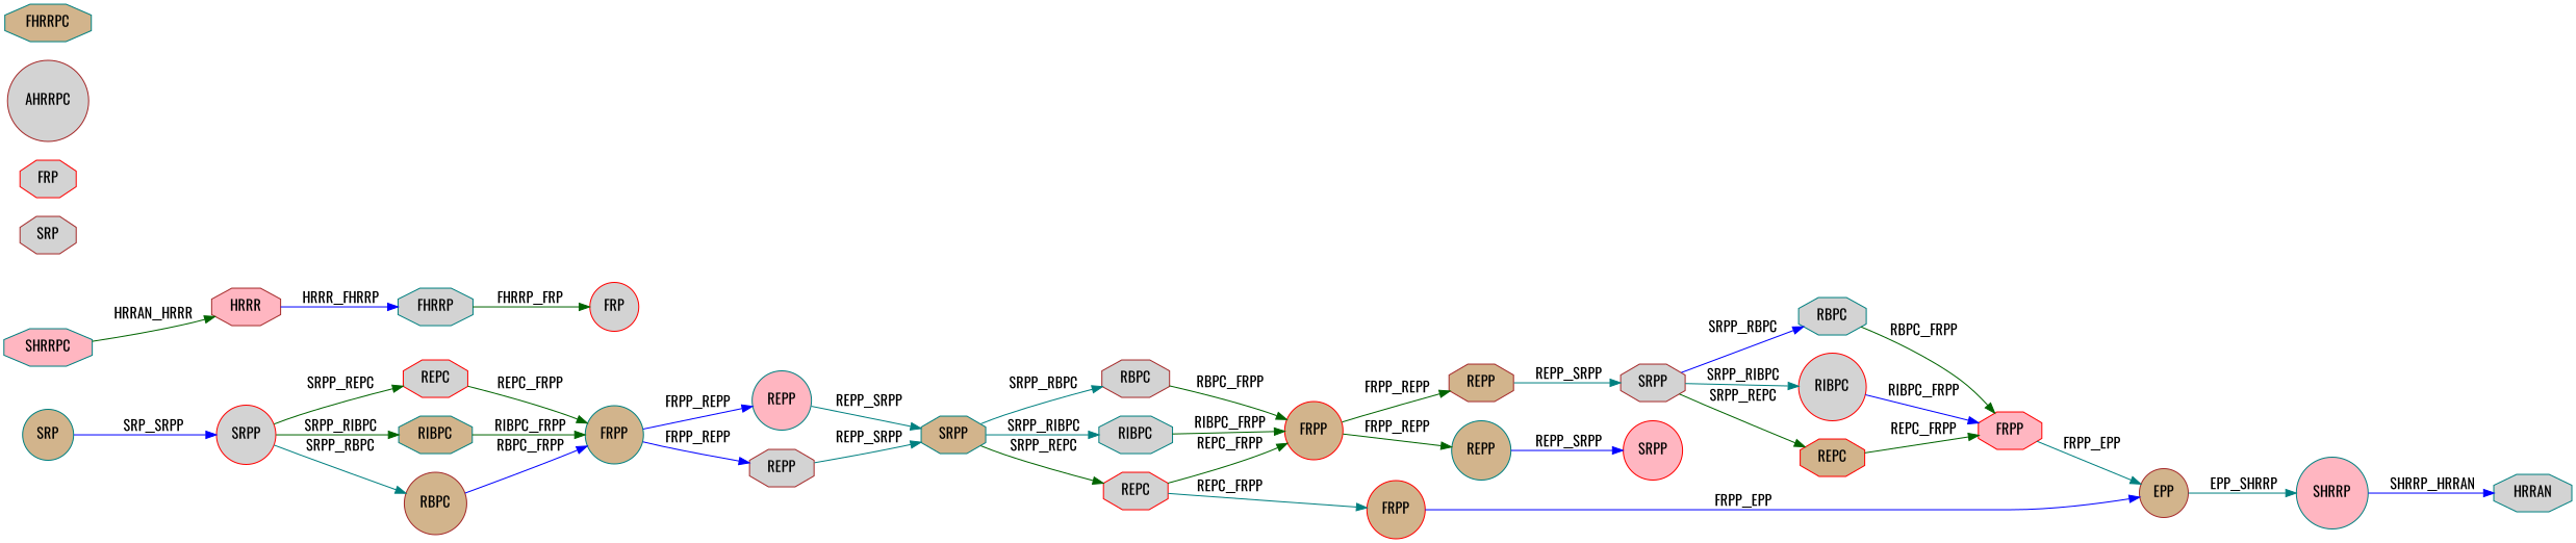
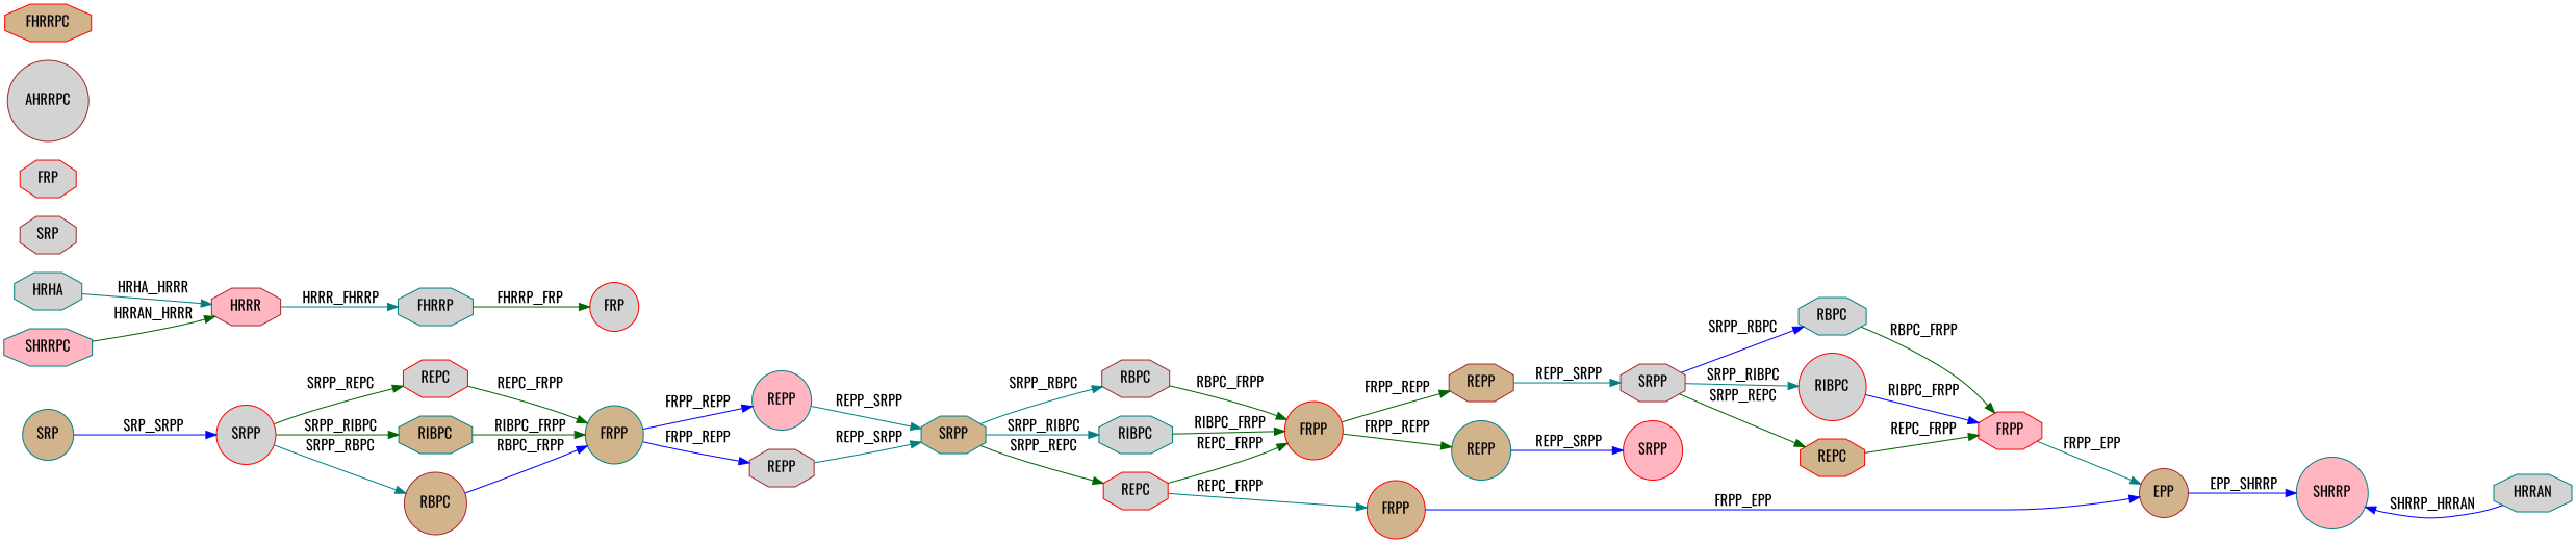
  digraph {
    fontname=Oswald
    rankdir=LR
    node [color=teal fillcolor=lightgrey fontcolor=black fontname=Oswald shape=octagon style=filled]
    edge [color=darkgreen fontcolor=black fontname=Oswald]
    n1 [fillcolor=tan label=SRP shape=circle]
    n2 [color=red label=SRPP shape=circle]
    n3 [color=red label=REPC]
    n4 [fillcolor=tan label=RIBPC]
    n5 [color=brown fillcolor=tan label=RBPC shape=circle]
    n6 [fillcolor=tan label=FRPP shape=circle]
    n7 [fillcolor=lightpink label=REPP shape=circle]
    n8 [color=brown label=REPP]
    n9 [fillcolor=tan label=SRPP]
    n10 [color=brown label=RBPC]
    n11 [label=RIBPC]
    n12 [color=red label=REPC]
    n13 [color=red fillcolor=tan label=FRPP shape=circle]
    n14 [color=red fillcolor=tan label=FRPP shape=circle]
    n15 [color=brown fillcolor=tan label=REPP]
    n16 [fillcolor=tan label=REPP shape=circle]
    n17 [color=brown fillcolor=tan label=EPP shape=circle]
    n18 [color=brown label=SRPP]
    n19 [color=red fillcolor=lightpink label=SRPP shape=circle]
    n20 [label=RBPC]
    n21 [color=red label=RIBPC shape=circle]
    n22 [color=red fillcolor=tan label=REPC]
    n23 [color=red fillcolor=lightpink label=FRPP]
    n24 [fillcolor=lightpink label=SHRRP shape=circle]
    n25 [label=HRRAN]
+   n26 [label=HRHA]
    n27 [color=brown fillcolor=lightpink label=HRRR]
    n28 [color=brown label=SRP]
    n29 [color=red label=FRP]
    n30 [label=FHRRP]
    n31 [fillcolor=lightpink label=SHRRPC]
    n32 [color=brown label=AHRRPC shape=circle]
-   n33 [fillcolor=tan label=FHRRPC]
+   n33 [color=red fillcolor=tan label=FHRRPC]
    n34 [color=red label=FRP shape=circle]
    n1 -> n2 [color=blue label=" SRP__SRPP"]
    n2 -> n3 [label=" SRPP__REPC"]
    n2 -> n4 [label=" SRPP__RIBPC"]
    n2 -> n5 [color=teal label=" SRPP__RBPC"]
    n3 -> n6 [label=" REPC__FRPP"]
    n4 -> n6 [label=" RIBPC__FRPP"]
    n5 -> n6 [color=blue label=" RBPC__FRPP"]
    n6 -> n7 [color=blue label=" FRPP__REPP"]
    n6 -> n8 [color=blue label=" FRPP__REPP"]
    n7 -> n9 [color=teal label=" REPP__SRPP"]
    n8 -> n9 [color=teal label=" REPP__SRPP"]
    n9 -> n10 [color=teal label=" SRPP__RBPC"]
    n9 -> n11 [color=teal label=" SRPP__RIBPC"]
    n9 -> n12 [label=" SRPP__REPC"]
    n10 -> n13 [label=" RBPC__FRPP"]
    n11 -> n13 [label=" RIBPC__FRPP"]
    n12 -> n13 [label=" REPC__FRPP"]
    n12 -> n14 [color=teal label=" REPC__FRPP"]
    n13 -> n15 [label=" FRPP__REPP"]
    n13 -> n16 [label=" FRPP__REPP"]
    n14 -> n17 [color=blue label=" FRPP__EPP"]
    n15 -> n18 [color=teal label=" REPP__SRPP"]
    n16 -> n19 [color=blue label=" REPP__SRPP"]
-   n17 -> n24 [color=teal label=" EPP__SHRRP"]
+   n17 -> n24 [color=blue label=" EPP__SHRRP"]
    n18 -> n20 [color=blue label=" SRPP__RBPC"]
    n18 -> n21 [color=teal label=" SRPP__RIBPC"]
    n18 -> n22 [label=" SRPP__REPC"]
    n20 -> n23 [label=" RBPC__FRPP"]
    n21 -> n23 [color=blue label=" RIBPC__FRPP"]
    n22 -> n23 [label=" REPC__FRPP"]
    n23 -> n17 [color=teal label=" FRPP__EPP"]
-   n24 -> n25 [color=blue label=" SHRRP__HRRAN"]
-   n27 -> n30 [color=blue label=" HRRR__FHRRP"]
+   n25 -> n24 [color=blue label=" SHRRP__HRRAN"]
+   n26 -> n27 [color=teal label=" HRHA__HRRR"]
+   n27 -> n30 [color=teal label=" HRRR__FHRRP"]
    n30 -> n34 [label=" FHRRP__FRP"]
    n31 -> n27 [label=" HRRAN__HRRR"]
  }
